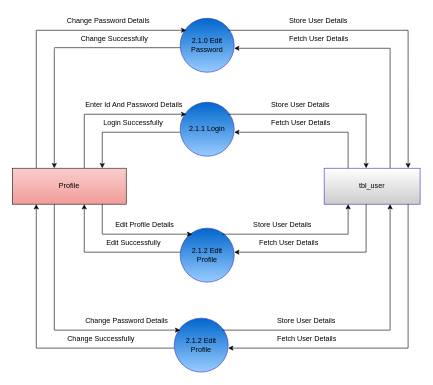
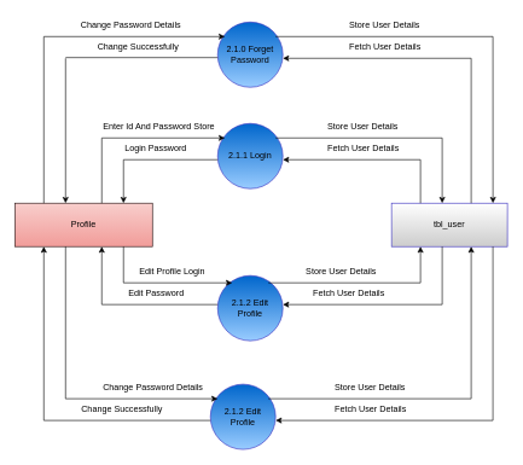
  <mxCell id="0" />
  <mxCell id="1" parent="0" />
  <mxCell id="2" value="Profile" style="rounded=0;whiteSpace=wrap;html=1;fillColor=#f8cecc;strokeColor=#241010;gradientColor=#F19C99;" parent="1" vertex="1"><mxGeometry x="20" y="280" width="190" height="60" as="geometry" /></mxCell>
- <mxCell id="3" value="2.1.0 Edit Password" style="ellipse;whiteSpace=wrap;html=1;aspect=fixed;strokeColor=#3B32BF;fillColor=#0066CC;gradientColor=#99CCFF;" parent="1" vertex="1"><mxGeometry x="300" y="30" width="90" height="90" as="geometry" /></mxCell>
+ <mxCell id="3" value="2.1.0 Forget Password" style="ellipse;whiteSpace=wrap;html=1;aspect=fixed;strokeColor=#3B32BF;fillColor=#0066CC;gradientColor=#99CCFF;" parent="1" vertex="1"><mxGeometry x="300" y="30" width="90" height="90" as="geometry" /></mxCell>
  <mxCell id="4" value="tbl_user" style="rounded=0;whiteSpace=wrap;html=1;strokeColor=#3B32BF;fillColor=#FFFFFF;gradientColor=#CCCCCC;" parent="1" vertex="1"><mxGeometry x="540" y="280" width="160" height="60" as="geometry" /></mxCell>
  <mxCell id="5" value="" style="endArrow=none;html=1;rounded=0;" parent="1" edge="1"><mxGeometry width="50" height="50" relative="1" as="geometry"><mxPoint x="60" y="280" as="sourcePoint" /><mxPoint x="60" y="50" as="targetPoint" /></mxGeometry></mxCell>
  <mxCell id="6" value="2.1.1 Login" style="ellipse;whiteSpace=wrap;html=1;aspect=fixed;strokeColor=#3B32BF;fillColor=#0066CC;gradientColor=#99CCFF;" parent="1" vertex="1"><mxGeometry x="300" y="170" width="90" height="90" as="geometry" /></mxCell>
  <mxCell id="7" value="2.1.2 Edit Profile" style="ellipse;whiteSpace=wrap;html=1;aspect=fixed;strokeColor=#3B32BF;fillColor=#0066CC;gradientColor=#99CCFF;" parent="1" vertex="1"><mxGeometry x="300" y="380" width="90" height="90" as="geometry" /></mxCell>
  <mxCell id="8" value="2.1.2 Edit Profile" style="ellipse;whiteSpace=wrap;html=1;aspect=fixed;strokeColor=#3B32BF;fillColor=#0066CC;gradientColor=#99CCFF;" parent="1" vertex="1"><mxGeometry x="290" y="530" width="90" height="90" as="geometry" /></mxCell>
  <mxCell id="9" value="" style="endArrow=classic;html=1;rounded=0;" parent="1" edge="1"><mxGeometry width="50" height="50" relative="1" as="geometry"><mxPoint x="60" y="50" as="sourcePoint" /><mxPoint x="310" y="50" as="targetPoint" /></mxGeometry></mxCell>
  <mxCell id="10" value="" style="endArrow=classic;html=1;rounded=0;" parent="1" edge="1"><mxGeometry width="50" height="50" relative="1" as="geometry"><mxPoint x="90" y="80" as="sourcePoint" /><mxPoint x="90" y="280" as="targetPoint" /></mxGeometry></mxCell>
  <mxCell id="11" value="" style="endArrow=none;html=1;rounded=0;entryX=-0.033;entryY=0.656;entryDx=0;entryDy=0;entryPerimeter=0;" parent="1" edge="1"><mxGeometry width="50" height="50" relative="1" as="geometry"><mxPoint x="90" y="79" as="sourcePoint" /><mxPoint x="300" y="79.04" as="targetPoint" /></mxGeometry></mxCell>
  <mxCell id="12" value="" style="endArrow=none;html=1;rounded=0;" parent="1" edge="1"><mxGeometry width="50" height="50" relative="1" as="geometry"><mxPoint x="140" y="280" as="sourcePoint" /><mxPoint x="140" y="190" as="targetPoint" /></mxGeometry></mxCell>
  <mxCell id="13" value="" style="endArrow=classic;html=1;rounded=0;" parent="1" edge="1"><mxGeometry width="50" height="50" relative="1" as="geometry"><mxPoint x="140" y="190" as="sourcePoint" /><mxPoint x="310" y="190" as="targetPoint" /></mxGeometry></mxCell>
  <mxCell id="14" value="" style="endArrow=classic;html=1;rounded=0;" parent="1" edge="1"><mxGeometry width="50" height="50" relative="1" as="geometry"><mxPoint x="170" y="220" as="sourcePoint" /><mxPoint x="170" y="280" as="targetPoint" /></mxGeometry></mxCell>
  <mxCell id="15" value="" style="endArrow=none;html=1;rounded=0;" parent="1" edge="1"><mxGeometry width="50" height="50" relative="1" as="geometry"><mxPoint x="170" y="220" as="sourcePoint" /><mxPoint x="300" y="220" as="targetPoint" /></mxGeometry></mxCell>
  <mxCell id="16" value="" style="endArrow=none;html=1;rounded=0;" parent="1" edge="1"><mxGeometry width="50" height="50" relative="1" as="geometry"><mxPoint x="680" y="50" as="sourcePoint" /><mxPoint x="380" y="50" as="targetPoint" /></mxGeometry></mxCell>
  <mxCell id="17" value="" style="endArrow=classic;html=1;rounded=0;" parent="1" edge="1"><mxGeometry width="50" height="50" relative="1" as="geometry"><mxPoint x="650" y="80" as="sourcePoint" /><mxPoint x="390" y="80" as="targetPoint" /></mxGeometry></mxCell>
  <mxCell id="18" value="" style="endArrow=none;html=1;rounded=0;" parent="1" edge="1"><mxGeometry width="50" height="50" relative="1" as="geometry"><mxPoint x="610" y="190" as="sourcePoint" /><mxPoint x="380" y="190" as="targetPoint" /></mxGeometry></mxCell>
  <mxCell id="19" value="" style="endArrow=classic;html=1;rounded=0;entryX=0.688;entryY=-0.033;entryDx=0;entryDy=0;entryPerimeter=0;" parent="1" edge="1"><mxGeometry width="50" height="50" relative="1" as="geometry"><mxPoint x="680" y="50" as="sourcePoint" /><mxPoint x="680.08" y="280" as="targetPoint" /></mxGeometry></mxCell>
  <mxCell id="20" value="" style="endArrow=none;html=1;rounded=0;" parent="1" edge="1"><mxGeometry width="50" height="50" relative="1" as="geometry"><mxPoint x="650" y="280" as="sourcePoint" /><mxPoint x="650" y="80" as="targetPoint" /></mxGeometry></mxCell>
  <mxCell id="21" value="" style="endArrow=classic;html=1;rounded=0;entryX=0.25;entryY=0;entryDx=0;entryDy=0;" parent="1" edge="1"><mxGeometry width="50" height="50" relative="1" as="geometry"><mxPoint x="610" y="190" as="sourcePoint" /><mxPoint x="610" y="280" as="targetPoint" /></mxGeometry></mxCell>
  <mxCell id="22" value="" style="endArrow=classic;html=1;rounded=0;" parent="1" edge="1"><mxGeometry width="50" height="50" relative="1" as="geometry"><mxPoint x="580" y="220" as="sourcePoint" /><mxPoint x="390" y="220" as="targetPoint" /></mxGeometry></mxCell>
  <mxCell id="23" value="" style="endArrow=none;html=1;rounded=0;" parent="1" edge="1"><mxGeometry width="50" height="50" relative="1" as="geometry"><mxPoint x="580" y="280" as="sourcePoint" /><mxPoint x="580" y="220" as="targetPoint" /></mxGeometry></mxCell>
  <mxCell id="24" value="" style="endArrow=none;html=1;rounded=0;" parent="1" edge="1"><mxGeometry width="50" height="50" relative="1" as="geometry"><mxPoint x="170" y="390" as="sourcePoint" /><mxPoint x="170" y="340" as="targetPoint" /></mxGeometry></mxCell>
  <mxCell id="25" value="" style="endArrow=classic;html=1;rounded=0;" parent="1" edge="1"><mxGeometry width="50" height="50" relative="1" as="geometry"><mxPoint x="170" y="390" as="sourcePoint" /><mxPoint x="320" y="390" as="targetPoint" /></mxGeometry></mxCell>
  <mxCell id="26" value="" style="endArrow=classic;html=1;rounded=0;" parent="1" edge="1"><mxGeometry width="50" height="50" relative="1" as="geometry"><mxPoint x="140" y="420" as="sourcePoint" /><mxPoint x="140" y="340" as="targetPoint" /></mxGeometry></mxCell>
  <mxCell id="27" value="" style="endArrow=none;html=1;rounded=0;" parent="1" edge="1"><mxGeometry width="50" height="50" relative="1" as="geometry"><mxPoint x="300" y="420" as="sourcePoint" /><mxPoint x="140" y="420" as="targetPoint" /></mxGeometry></mxCell>
  <mxCell id="28" value="" style="endArrow=none;html=1;rounded=0;" parent="1" edge="1"><mxGeometry width="50" height="50" relative="1" as="geometry"><mxPoint x="580" y="390" as="sourcePoint" /><mxPoint x="370" y="390" as="targetPoint" /></mxGeometry></mxCell>
  <mxCell id="29" value="" style="endArrow=classic;html=1;rounded=0;" parent="1" edge="1"><mxGeometry width="50" height="50" relative="1" as="geometry"><mxPoint x="580" y="390" as="sourcePoint" /><mxPoint x="580" y="340" as="targetPoint" /></mxGeometry></mxCell>
  <mxCell id="30" value="" style="endArrow=classic;html=1;rounded=0;" parent="1" edge="1"><mxGeometry width="50" height="50" relative="1" as="geometry"><mxPoint x="610" y="420" as="sourcePoint" /><mxPoint x="390" y="420" as="targetPoint" /></mxGeometry></mxCell>
  <mxCell id="31" value="" style="endArrow=none;html=1;rounded=0;" parent="1" edge="1"><mxGeometry width="50" height="50" relative="1" as="geometry"><mxPoint x="610" y="420" as="sourcePoint" /><mxPoint x="610" y="340" as="targetPoint" /></mxGeometry></mxCell>
  <mxCell id="32" value="" style="endArrow=classic;html=1;rounded=0;" parent="1" edge="1"><mxGeometry width="50" height="50" relative="1" as="geometry"><mxPoint x="650" y="550" as="sourcePoint" /><mxPoint x="650" y="340" as="targetPoint" /></mxGeometry></mxCell>
  <mxCell id="33" value="" style="endArrow=none;html=1;rounded=0;" parent="1" edge="1"><mxGeometry width="50" height="50" relative="1" as="geometry"><mxPoint x="650" y="550" as="sourcePoint" /><mxPoint x="370" y="550" as="targetPoint" /></mxGeometry></mxCell>
  <mxCell id="34" value="" style="endArrow=none;html=1;rounded=0;" parent="1" edge="1"><mxGeometry width="50" height="50" relative="1" as="geometry"><mxPoint x="680" y="580" as="sourcePoint" /><mxPoint x="680" y="340" as="targetPoint" /></mxGeometry></mxCell>
  <mxCell id="35" value="" style="endArrow=classic;html=1;rounded=0;" parent="1" edge="1"><mxGeometry width="50" height="50" relative="1" as="geometry"><mxPoint x="680" y="580" as="sourcePoint" /><mxPoint x="380" y="580" as="targetPoint" /></mxGeometry></mxCell>
  <mxCell id="36" value="" style="endArrow=classic;html=1;rounded=0;" parent="1" edge="1"><mxGeometry width="50" height="50" relative="1" as="geometry"><mxPoint x="90" y="550" as="sourcePoint" /><mxPoint x="300" y="550" as="targetPoint" /></mxGeometry></mxCell>
  <mxCell id="37" value="" style="endArrow=none;html=1;rounded=0;" parent="1" edge="1"><mxGeometry width="50" height="50" relative="1" as="geometry"><mxPoint x="90" y="550" as="sourcePoint" /><mxPoint x="90" y="340" as="targetPoint" /></mxGeometry></mxCell>
  <mxCell id="38" value="" style="endArrow=none;html=1;rounded=0;" parent="1" edge="1"><mxGeometry width="50" height="50" relative="1" as="geometry"><mxPoint x="290" y="580" as="sourcePoint" /><mxPoint x="60" y="580" as="targetPoint" /></mxGeometry></mxCell>
  <mxCell id="39" value="" style="endArrow=classic;html=1;rounded=0;" parent="1" edge="1"><mxGeometry width="50" height="50" relative="1" as="geometry"><mxPoint x="60" y="580" as="sourcePoint" /><mxPoint x="60" y="340" as="targetPoint" /></mxGeometry></mxCell>
  <mxCell id="40" value="Change Password Details" style="text;html=1;align=center;verticalAlign=middle;resizable=0;points=[];autosize=1;strokeColor=none;fillColor=none;" parent="1" vertex="1"><mxGeometry x="100" y="20" width="160" height="30" as="geometry" /></mxCell>
  <mxCell id="41" value="Change Successfully" style="text;html=1;align=center;verticalAlign=middle;resizable=0;points=[];autosize=1;strokeColor=none;fillColor=none;" parent="1" vertex="1"><mxGeometry x="120" y="50" width="140" height="30" as="geometry" /></mxCell>
  <mxCell id="42" value="Store User Details" style="text;whiteSpace=wrap;html=1;" parent="1" vertex="1"><mxGeometry x="480" y="20" width="130" height="40" as="geometry" /></mxCell>
  <mxCell id="43" value="Fetch User Details" style="text;whiteSpace=wrap;html=1;" parent="1" vertex="1"><mxGeometry x="480" y="50" width="130" height="40" as="geometry" /></mxCell>
- <mxCell id="44" value="Enter Id And Password Details" style="text;whiteSpace=wrap;html=1;" parent="1" vertex="1"><mxGeometry x="140" y="160" width="200" height="40" as="geometry" /></mxCell>
- <mxCell id="45" value="Login Successfully" style="text;whiteSpace=wrap;html=1;" parent="1" vertex="1"><mxGeometry x="170" y="190" width="130" height="40" as="geometry" /></mxCell>
+ <mxCell id="44" value="Enter Id And Password Store" style="text;whiteSpace=wrap;html=1;" parent="1" vertex="1"><mxGeometry x="140" y="160" width="200" height="40" as="geometry" /></mxCell>
+ <mxCell id="45" value="Login Password" style="text;whiteSpace=wrap;html=1;" parent="1" vertex="1"><mxGeometry x="170" y="190" width="130" height="40" as="geometry" /></mxCell>
  <mxCell id="46" value="Store User Details" style="text;whiteSpace=wrap;html=1;" parent="1" vertex="1"><mxGeometry x="450" y="160" width="130" height="40" as="geometry" /></mxCell>
  <mxCell id="47" value="Fetch User Details" style="text;whiteSpace=wrap;html=1;" parent="1" vertex="1"><mxGeometry x="450" y="190" width="130" height="40" as="geometry" /></mxCell>
- <mxCell id="48" value="Edit Profile Details" style="text;whiteSpace=wrap;html=1;" parent="1" vertex="1"><mxGeometry x="190" y="360" width="130" height="40" as="geometry" /></mxCell>
- <mxCell id="49" value="Edit Successfully" style="text;whiteSpace=wrap;html=1;" parent="1" vertex="1"><mxGeometry x="175" y="390" width="120" height="40" as="geometry" /></mxCell>
+ <mxCell id="48" value="Edit Profile Login" style="text;whiteSpace=wrap;html=1;" parent="1" vertex="1"><mxGeometry x="190" y="360" width="130" height="40" as="geometry" /></mxCell>
+ <mxCell id="49" value="Edit Password" style="text;whiteSpace=wrap;html=1;" parent="1" vertex="1"><mxGeometry x="175" y="390" width="120" height="40" as="geometry" /></mxCell>
  <mxCell id="50" value="Store User Details" style="text;whiteSpace=wrap;html=1;" parent="1" vertex="1"><mxGeometry x="420" y="360" width="130" height="40" as="geometry" /></mxCell>
  <mxCell id="51" value="Fetch User Details" style="text;whiteSpace=wrap;html=1;" parent="1" vertex="1"><mxGeometry x="430" y="390" width="130" height="40" as="geometry" /></mxCell>
  <mxCell id="52" value="Store User Details" style="text;whiteSpace=wrap;html=1;" parent="1" vertex="1"><mxGeometry x="460" y="520" width="130" height="40" as="geometry" /></mxCell>
  <mxCell id="53" value="Fetch User Details" style="text;whiteSpace=wrap;html=1;" parent="1" vertex="1"><mxGeometry x="460" y="550" width="130" height="40" as="geometry" /></mxCell>
  <mxCell id="54" value="Change Password Details" style="text;whiteSpace=wrap;html=1;" parent="1" vertex="1"><mxGeometry x="140" y="520" width="170" height="40" as="geometry" /></mxCell>
  <mxCell id="55" value="Change Successfully" style="text;whiteSpace=wrap;html=1;" parent="1" vertex="1"><mxGeometry x="110" y="550" width="150" height="40" as="geometry" /></mxCell>
